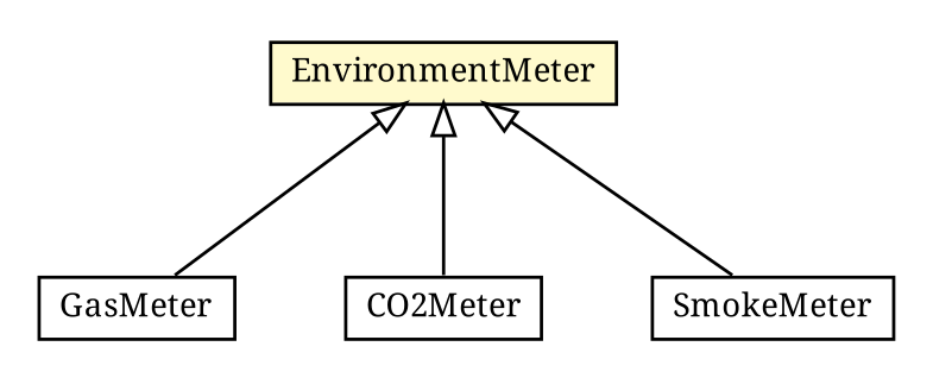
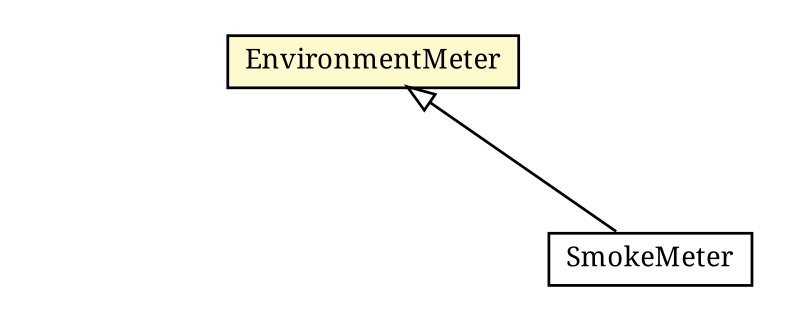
  digraph {
    fontname="Noto Serif"
    nodesep=0.25
    ranksep=0.5
    node [fontcolor=black fontname="Noto Serif" fontsize=10.0 shape=plaintext]
    edge [arrowtail=empty dir=back fontname="Noto Serif" fontsize=10 headport=p labelfontname=Helvetica labelfontsize=10 tailport=p]
-   n1 [label=<<table title="org.universAAL.ontology.device.GasMeter" border="0" cellborder="1" cellspacing="0" cellpadding="2" port="p" href="./GasMeter.html"> 		<tr><td><table border="0" cellspacing="0" cellpadding="1"> <tr><td align="center" balign="center"> GasMeter </td></tr> 		</table></td></tr> 		</table>>]
-   n2 [label=<<table title="org.universAAL.ontology.device.CO2Meter" border="0" cellborder="1" cellspacing="0" cellpadding="2" port="p" href="./CO2Meter.html"> 		<tr><td><table border="0" cellspacing="0" cellpadding="1"> <tr><td align="center" balign="center"> CO2Meter </td></tr> 		</table></td></tr> 		</table>>]
    n3 [label=<<table title="org.universAAL.ontology.device.EnvironmentMeter" border="0" cellborder="1" cellspacing="0" cellpadding="2" port="p" bgcolor="lemonChiffon" href="./EnvironmentMeter.html"> 		<tr><td><table border="0" cellspacing="0" cellpadding="1"> <tr><td align="center" balign="center"> EnvironmentMeter </td></tr> 		</table></td></tr> 		</table>>]
    n4 [label=<<table title="org.universAAL.ontology.device.SmokeMeter" border="0" cellborder="1" cellspacing="0" cellpadding="2" port="p" href="./SmokeMeter.html"> 		<tr><td><table border="0" cellspacing="0" cellpadding="1"> <tr><td align="center" balign="center"> SmokeMeter </td></tr> 		</table></td></tr> 		</table>>]
-   n3 -> n1
-   n3 -> n2
    n3 -> n4
  }
